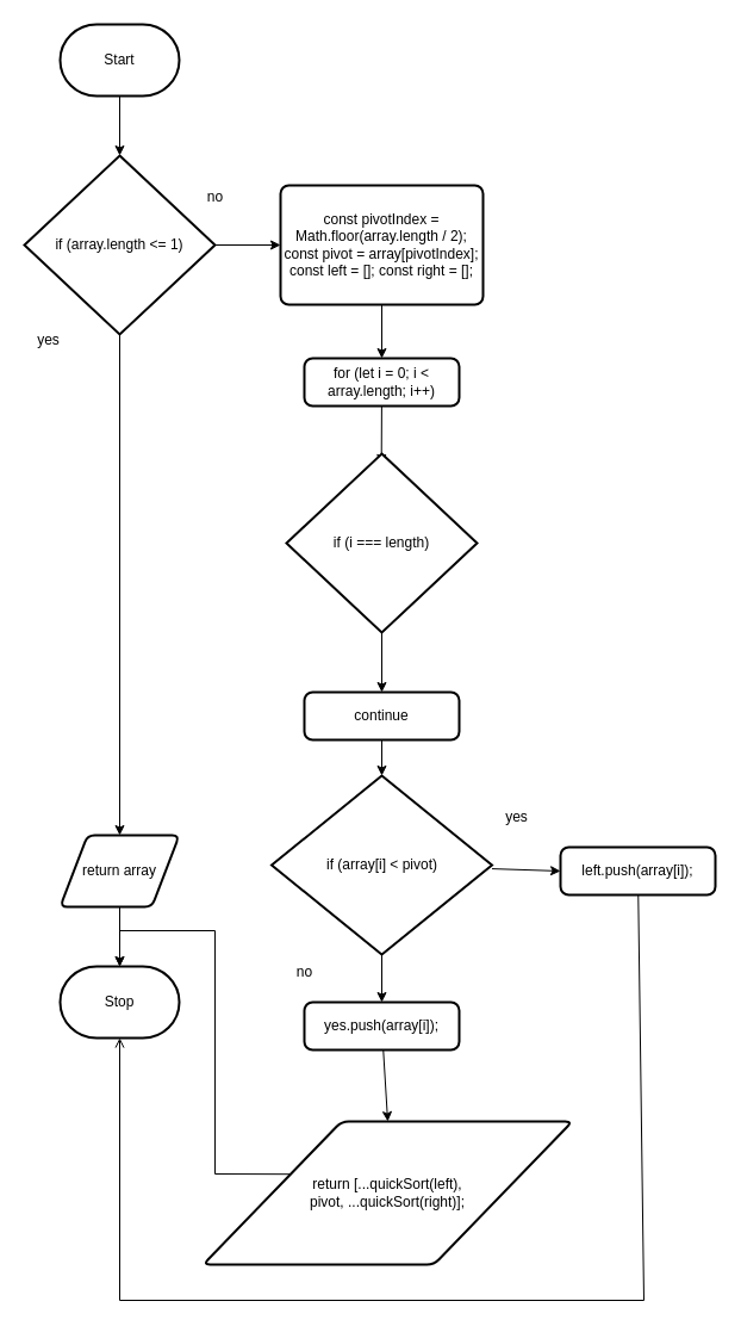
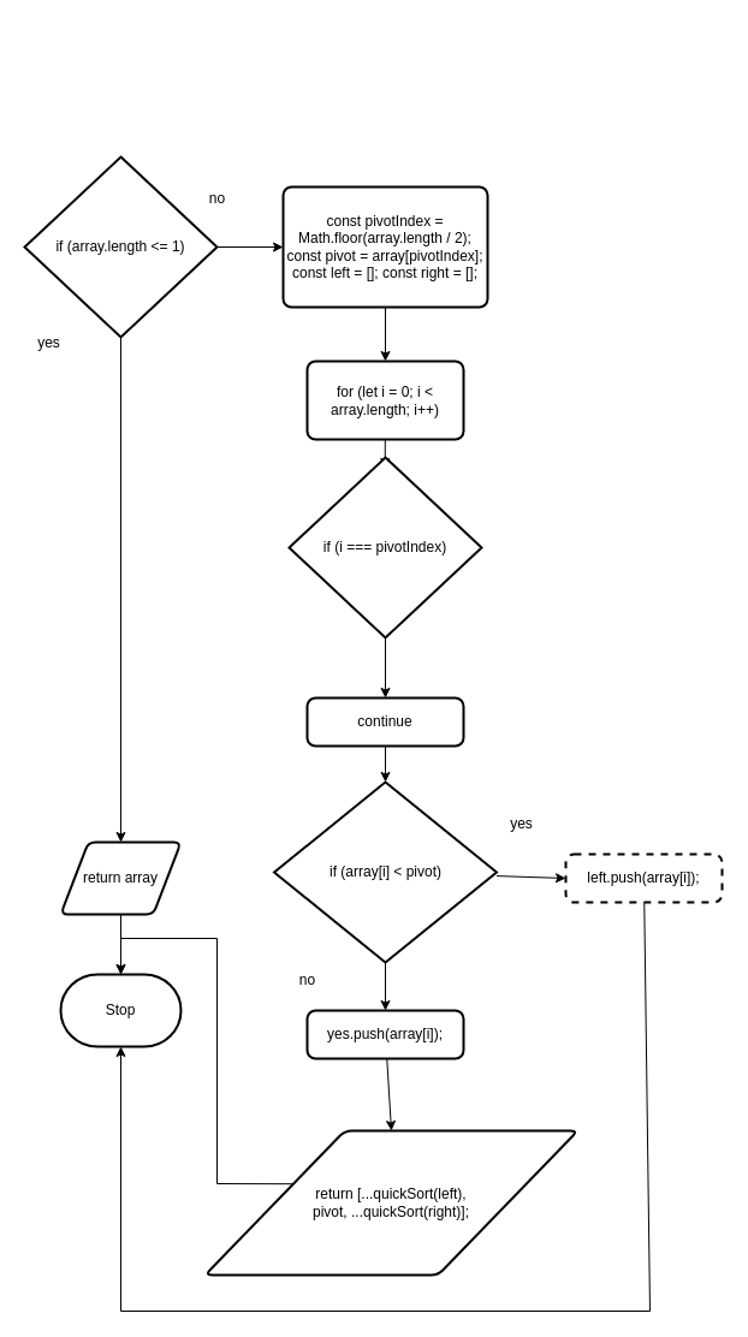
  <mxCell id="0" />
  <mxCell id="1" parent="0" />
- <mxCell id="2" style="edgeStyle=none;html=1;entryX=0.5;entryY=0;entryDx=0;entryDy=0;entryPerimeter=0;" parent="1" source="3" target="6" edge="1"><mxGeometry relative="1" as="geometry"><mxPoint x="110" y="140" as="targetPoint" /></mxGeometry></mxCell>
- <mxCell id="3" value="Start" style="strokeWidth=2;html=1;shape=mxgraph.flowchart.terminator;whiteSpace=wrap;" parent="1" vertex="1"><mxGeometry x="50" y="20" width="100" height="60" as="geometry" /></mxCell>
  <mxCell id="4" style="edgeStyle=none;html=1;entryX=0.5;entryY=0;entryDx=0;entryDy=0;" parent="1" source="6" target="10" edge="1"><mxGeometry relative="1" as="geometry"><mxPoint x="100" y="370" as="targetPoint" /></mxGeometry></mxCell>
  <mxCell id="5" style="edgeStyle=none;rounded=0;html=1;entryX=0;entryY=0.5;entryDx=0;entryDy=0;" parent="1" source="6" target="13" edge="1"><mxGeometry relative="1" as="geometry"><mxPoint x="250" y="205" as="targetPoint" /></mxGeometry></mxCell>
  <mxCell id="6" value="if (array.length &amp;lt;= 1)" style="strokeWidth=2;html=1;shape=mxgraph.flowchart.decision;whiteSpace=wrap;" parent="1" vertex="1"><mxGeometry x="20" y="130" width="160" height="150" as="geometry" /></mxCell>
  <mxCell id="7" value="no&lt;br&gt;" style="text;html=1;align=center;verticalAlign=middle;resizable=0;points=[];autosize=1;strokeColor=none;fillColor=none;" parent="1" vertex="1"><mxGeometry x="160" y="150" width="40" height="30" as="geometry" /></mxCell>
  <mxCell id="8" value="yes" style="text;html=1;align=center;verticalAlign=middle;resizable=0;points=[];autosize=1;strokeColor=none;fillColor=none;" parent="1" vertex="1"><mxGeometry x="20" y="270" width="40" height="30" as="geometry" /></mxCell>
  <mxCell id="9" style="edgeStyle=none;rounded=0;html=1;entryX=0.5;entryY=0;entryDx=0;entryDy=0;entryPerimeter=0;exitX=0.5;exitY=1;exitDx=0;exitDy=0;" parent="1" source="10" target="11" edge="1"><mxGeometry relative="1" as="geometry"><mxPoint x="250" y="730" as="targetPoint" /><mxPoint x="90" y="780" as="sourcePoint" /></mxGeometry></mxCell>
  <mxCell id="10" value="return array" style="shape=parallelogram;html=1;strokeWidth=2;perimeter=parallelogramPerimeter;whiteSpace=wrap;rounded=1;arcSize=12;size=0.23;" parent="1" vertex="1"><mxGeometry x="50" y="700" width="100" height="60" as="geometry" /></mxCell>
  <mxCell id="11" value="Stop" style="strokeWidth=2;html=1;shape=mxgraph.flowchart.terminator;whiteSpace=wrap;" parent="1" vertex="1"><mxGeometry x="50" y="810" width="100" height="60" as="geometry" /></mxCell>
  <mxCell id="12" style="edgeStyle=none;rounded=0;html=1;entryX=0.5;entryY=0;entryDx=0;entryDy=0;" parent="1" source="13" target="15" edge="1"><mxGeometry relative="1" as="geometry"><mxPoint x="460" y="205" as="targetPoint" /></mxGeometry></mxCell>
  <mxCell id="13" value="const pivotIndex = Math.floor(array.length / 2); const pivot = array[pivotIndex]; const left = []; const right = [];" style="rounded=1;whiteSpace=wrap;html=1;absoluteArcSize=1;arcSize=14;strokeWidth=2;" parent="1" vertex="1"><mxGeometry x="235" y="155" width="170" height="100" as="geometry" /></mxCell>
  <mxCell id="14" style="edgeStyle=none;rounded=0;html=1;entryX=0.498;entryY=0.06;entryDx=0;entryDy=0;entryPerimeter=0;" parent="1" source="15" target="17" edge="1"><mxGeometry relative="1" as="geometry" /></mxCell>
- <mxCell id="15" value="for (let i = 0; i &amp;lt; array.length; i++)" style="rounded=1;whiteSpace=wrap;html=1;absoluteArcSize=1;arcSize=14;strokeWidth=2;" parent="1" vertex="1"><mxGeometry x="255" y="300" width="130" height="40" as="geometry" /></mxCell>
+ <mxCell id="15" value="for (let i = 0; i &amp;lt; array.length; i++)" style="rounded=1;whiteSpace=wrap;html=1;absoluteArcSize=1;arcSize=14;strokeWidth=2;" parent="1" vertex="1"><mxGeometry x="255" y="300" width="130" height="65" as="geometry" /></mxCell>
  <mxCell id="16" style="edgeStyle=none;html=1;entryX=0.5;entryY=0;entryDx=0;entryDy=0;" edge="1" parent="1" source="17" target="19"><mxGeometry relative="1" as="geometry"><mxPoint x="320" y="580" as="targetPoint" /></mxGeometry></mxCell>
- <mxCell id="17" value="if (i === length)" style="strokeWidth=2;html=1;shape=mxgraph.flowchart.decision;whiteSpace=wrap;" parent="1" vertex="1"><mxGeometry x="240" y="380" width="160" height="150" as="geometry" /></mxCell>
+ <mxCell id="17" value="if (i === pivotIndex)" style="strokeWidth=2;html=1;shape=mxgraph.flowchart.decision;whiteSpace=wrap;" parent="1" vertex="1"><mxGeometry x="240" y="380" width="160" height="150" as="geometry" /></mxCell>
  <mxCell id="18" style="edgeStyle=none;html=1;entryX=0.5;entryY=0;entryDx=0;entryDy=0;entryPerimeter=0;" edge="1" parent="1" source="19" target="24"><mxGeometry relative="1" as="geometry"><mxPoint x="240" y="650" as="targetPoint" /></mxGeometry></mxCell>
  <mxCell id="19" value="continue" style="rounded=1;whiteSpace=wrap;html=1;absoluteArcSize=1;arcSize=14;strokeWidth=2;" vertex="1" parent="1"><mxGeometry x="255" y="580" width="130" height="40" as="geometry" /></mxCell>
  <mxCell id="20" style="edgeStyle=none;html=1;exitX=0;exitY=0.25;exitDx=0;exitDy=0;entryX=0.5;entryY=0;entryDx=0;entryDy=0;entryPerimeter=0;rounded=0;" edge="1" parent="1" source="21" target="11"><mxGeometry relative="1" as="geometry"><mxPoint x="170" y="790" as="targetPoint" /><Array as="points"><mxPoint x="180" y="984" /><mxPoint x="180" y="780" /><mxPoint x="100" y="780" /></Array></mxGeometry></mxCell>
  <mxCell id="21" value="return [...quickSort(left), &lt;br&gt;pivot, ...quickSort(right)];" style="shape=parallelogram;html=1;strokeWidth=2;perimeter=parallelogramPerimeter;whiteSpace=wrap;rounded=1;arcSize=12;size=0.375;" vertex="1" parent="1"><mxGeometry x="170" y="940" width="310" height="120" as="geometry" /></mxCell>
  <mxCell id="22" style="edgeStyle=none;html=1;entryX=0;entryY=0.5;entryDx=0;entryDy=0;" edge="1" parent="1" source="24" target="26"><mxGeometry relative="1" as="geometry"><mxPoint x="450" y="725" as="targetPoint" /></mxGeometry></mxCell>
  <mxCell id="23" value="" style="edgeStyle=none;html=1;entryX=0.5;entryY=0;entryDx=0;entryDy=0;" edge="1" parent="1" source="24" target="29"><mxGeometry relative="1" as="geometry"><mxPoint x="360" y="970" as="targetPoint" /></mxGeometry></mxCell>
  <mxCell id="24" value="if (array[i] &amp;lt; pivot)" style="strokeWidth=2;html=1;shape=mxgraph.flowchart.decision;whiteSpace=wrap;" vertex="1" parent="1"><mxGeometry x="227.5" y="650" width="185" height="150" as="geometry" /></mxCell>
- <mxCell id="25" style="edgeStyle=none;rounded=0;html=1;entryX=0.5;entryY=1;entryDx=0;entryDy=0;entryPerimeter=0;endArrow=open;" edge="1" parent="1" source="26" target="11"><mxGeometry relative="1" as="geometry"><mxPoint x="90" y="1080" as="targetPoint" /><Array as="points"><mxPoint x="540" y="1090" /><mxPoint x="100" y="1090" /></Array></mxGeometry></mxCell>
- <mxCell id="26" value="left.push(array[i]);" style="rounded=1;whiteSpace=wrap;html=1;absoluteArcSize=1;arcSize=14;strokeWidth=2;" vertex="1" parent="1"><mxGeometry x="470" y="710" width="130" height="40" as="geometry" /></mxCell>
+ <mxCell id="25" style="edgeStyle=none;rounded=0;html=1;entryX=0.5;entryY=1;entryDx=0;entryDy=0;entryPerimeter=0;" edge="1" parent="1" source="26" target="11"><mxGeometry relative="1" as="geometry"><mxPoint x="90" y="1080" as="targetPoint" /><Array as="points"><mxPoint x="540" y="1090" /><mxPoint x="100" y="1090" /></Array></mxGeometry></mxCell>
+ <mxCell id="26" value="left.push(array[i]);" style="rounded=1;whiteSpace=wrap;html=1;absoluteArcSize=1;arcSize=14;strokeWidth=2;dashed=1;" vertex="1" parent="1"><mxGeometry x="470" y="710" width="130" height="40" as="geometry" /></mxCell>
  <mxCell id="27" value="yes" style="text;html=1;align=center;verticalAlign=middle;resizable=0;points=[];autosize=1;strokeColor=none;fillColor=none;" vertex="1" parent="1"><mxGeometry x="412.5" y="670" width="40" height="30" as="geometry" /></mxCell>
  <mxCell id="28" style="edgeStyle=none;html=1;entryX=0.5;entryY=0;entryDx=0;entryDy=0;" edge="1" parent="1" source="29" target="21"><mxGeometry relative="1" as="geometry" /></mxCell>
  <mxCell id="29" value="yes.push(array[i]);" style="rounded=1;whiteSpace=wrap;html=1;absoluteArcSize=1;arcSize=14;strokeWidth=2;" vertex="1" parent="1"><mxGeometry x="255" y="840" width="130" height="40" as="geometry" /></mxCell>
  <mxCell id="30" value="no" style="text;html=1;align=center;verticalAlign=middle;resizable=0;points=[];autosize=1;strokeColor=none;fillColor=none;" vertex="1" parent="1"><mxGeometry x="235" y="800" width="40" height="30" as="geometry" /></mxCell>
